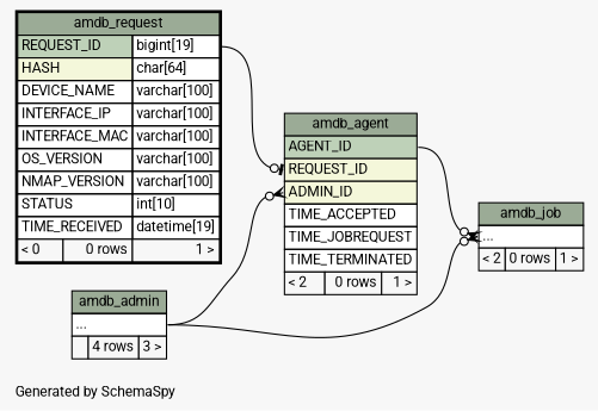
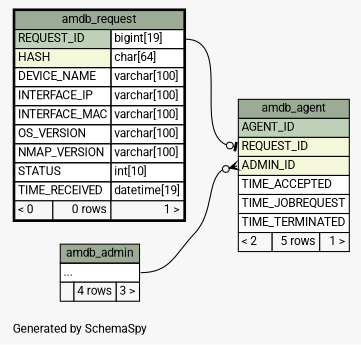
  digraph {
    bgcolor="#f7f7f7"
    fontname=Roboto
    fontsize=11
    label="\nGenerated by SchemaSpy"
    labeljust=l
    nodesep=0.18
    rankdir=RL
    ranksep=0.46
    node [fontname=Roboto fontsize=11 shape=plaintext]
    edge [arrowhead=none arrowsize=0.8 arrowtail=crowodot dir=back headport="elipses:e" tailport="elipses:w" fontname=Roboto]
-   n1 [label=<     <TABLE BORDER="0" CELLBORDER="1" CELLSPACING="0" BGCOLOR="#ffffff">       <TR><TD COLSPAN="3" BGCOLOR="#9bab96" ALIGN="CENTER">amdb_agent</TD></TR>       <TR><TD PORT="AGENT_ID" COLSPAN="3" BGCOLOR="#bed1b8" ALIGN="LEFT">AGENT_ID</TD></TR>       <TR><TD PORT="REQUEST_ID" COLSPAN="3" BGCOLOR="#f4f7da" ALIGN="LEFT">REQUEST_ID</TD></TR>       <TR><TD PORT="ADMIN_ID" COLSPAN="3" BGCOLOR="#f4f7da" ALIGN="LEFT">ADMIN_ID</TD></TR>       <TR><TD PORT="TIME_ACCEPTED" COLSPAN="3" ALIGN="LEFT">TIME_ACCEPTED</TD></TR>       <TR><TD PORT="TIME_JOBREQUEST" COLSPAN="3" ALIGN="LEFT">TIME_JOBREQUEST</TD></TR>       <TR><TD PORT="TIME_TERMINATED" COLSPAN="3" ALIGN="LEFT">TIME_TERMINATED</TD></TR>       <TR><TD ALIGN="LEFT" BGCOLOR="#f7f7f7">&lt; 2</TD><TD ALIGN="RIGHT" BGCOLOR="#f7f7f7">0 rows</TD><TD ALIGN="RIGHT" BGCOLOR="#f7f7f7">1 &gt;</TD></TR>     </TABLE>>]
+   n1 [label=<     <TABLE BORDER="0" CELLBORDER="1" CELLSPACING="0" BGCOLOR="#ffffff">       <TR><TD COLSPAN="3" BGCOLOR="#9bab96" ALIGN="CENTER">amdb_agent</TD></TR>       <TR><TD PORT="AGENT_ID" COLSPAN="3" BGCOLOR="#bed1b8" ALIGN="LEFT">AGENT_ID</TD></TR>       <TR><TD PORT="REQUEST_ID" COLSPAN="3" BGCOLOR="#f4f7da" ALIGN="LEFT">REQUEST_ID</TD></TR>       <TR><TD PORT="ADMIN_ID" COLSPAN="3" BGCOLOR="#f4f7da" ALIGN="LEFT">ADMIN_ID</TD></TR>       <TR><TD PORT="TIME_ACCEPTED" COLSPAN="3" ALIGN="LEFT">TIME_ACCEPTED</TD></TR>       <TR><TD PORT="TIME_JOBREQUEST" COLSPAN="3" ALIGN="LEFT">TIME_JOBREQUEST</TD></TR>       <TR><TD PORT="TIME_TERMINATED" COLSPAN="3" ALIGN="LEFT">TIME_TERMINATED</TD></TR>       <TR><TD ALIGN="LEFT" BGCOLOR="#f7f7f7">&lt; 2</TD><TD ALIGN="RIGHT" BGCOLOR="#f7f7f7">5 rows</TD><TD ALIGN="RIGHT" BGCOLOR="#f7f7f7">1 &gt;</TD></TR>     </TABLE>>]
    n2 [label=<     <TABLE BORDER="0" CELLBORDER="1" CELLSPACING="0" BGCOLOR="#ffffff">       <TR><TD COLSPAN="3" BGCOLOR="#9bab96" ALIGN="CENTER">amdb_admin</TD></TR>       <TR><TD PORT="elipses" COLSPAN="3" ALIGN="LEFT">...</TD></TR>       <TR><TD ALIGN="LEFT" BGCOLOR="#f7f7f7">  </TD><TD ALIGN="RIGHT" BGCOLOR="#f7f7f7">4 rows</TD><TD ALIGN="RIGHT" BGCOLOR="#f7f7f7">3 &gt;</TD></TR>     </TABLE>>]
    n3 [label=<     <TABLE BORDER="2" CELLBORDER="1" CELLSPACING="0" BGCOLOR="#ffffff">       <TR><TD COLSPAN="3" BGCOLOR="#9bab96" ALIGN="CENTER">amdb_request</TD></TR>       <TR><TD PORT="REQUEST_ID" COLSPAN="2" BGCOLOR="#bed1b8" ALIGN="LEFT">REQUEST_ID</TD><TD PORT="REQUEST_ID.type" ALIGN="LEFT">bigint[19]</TD></TR>       <TR><TD PORT="HASH" COLSPAN="2" BGCOLOR="#f4f7da" ALIGN="LEFT">HASH</TD><TD PORT="HASH.type" ALIGN="LEFT">char[64]</TD></TR>       <TR><TD PORT="DEVICE_NAME" COLSPAN="2" ALIGN="LEFT">DEVICE_NAME</TD><TD PORT="DEVICE_NAME.type" ALIGN="LEFT">varchar[100]</TD></TR>       <TR><TD PORT="INTERFACE_IP" COLSPAN="2" ALIGN="LEFT">INTERFACE_IP</TD><TD PORT="INTERFACE_IP.type" ALIGN="LEFT">varchar[100]</TD></TR>       <TR><TD PORT="INTERFACE_MAC" COLSPAN="2" ALIGN="LEFT">INTERFACE_MAC</TD><TD PORT="INTERFACE_MAC.type" ALIGN="LEFT">varchar[100]</TD></TR>       <TR><TD PORT="OS_VERSION" COLSPAN="2" ALIGN="LEFT">OS_VERSION</TD><TD PORT="OS_VERSION.type" ALIGN="LEFT">varchar[100]</TD></TR>       <TR><TD PORT="NMAP_VERSION" COLSPAN="2" ALIGN="LEFT">NMAP_VERSION</TD><TD PORT="NMAP_VERSION.type" ALIGN="LEFT">varchar[100]</TD></TR>       <TR><TD PORT="STATUS" COLSPAN="2" ALIGN="LEFT">STATUS</TD><TD PORT="STATUS.type" ALIGN="LEFT">int[10]</TD></TR>       <TR><TD PORT="TIME_RECEIVED" COLSPAN="2" ALIGN="LEFT">TIME_RECEIVED</TD><TD PORT="TIME_RECEIVED.type" ALIGN="LEFT">datetime[19]</TD></TR>       <TR><TD ALIGN="LEFT" BGCOLOR="#f7f7f7">&lt; 0</TD><TD ALIGN="RIGHT" BGCOLOR="#f7f7f7">0 rows</TD><TD ALIGN="RIGHT" BGCOLOR="#f7f7f7">1 &gt;</TD></TR>     </TABLE>>]
-   n4 [label=<     <TABLE BORDER="0" CELLBORDER="1" CELLSPACING="0" BGCOLOR="#ffffff">       <TR><TD COLSPAN="3" BGCOLOR="#9bab96" ALIGN="CENTER">amdb_job</TD></TR>       <TR><TD PORT="elipses" COLSPAN="3" ALIGN="LEFT">...</TD></TR>       <TR><TD ALIGN="LEFT" BGCOLOR="#f7f7f7">&lt; 2</TD><TD ALIGN="RIGHT" BGCOLOR="#f7f7f7">0 rows</TD><TD ALIGN="RIGHT" BGCOLOR="#f7f7f7">1 &gt;</TD></TR>     </TABLE>>]
    n1 -> n2 [tailport="ADMIN_ID:w"]
    n1 -> n3 [arrowtail=teeodot headport="REQUEST_ID.type:e" tailport="REQUEST_ID:w"]
-   n4 -> n1 [headport="AGENT_ID:e"]
-   n4 -> n2
  }
